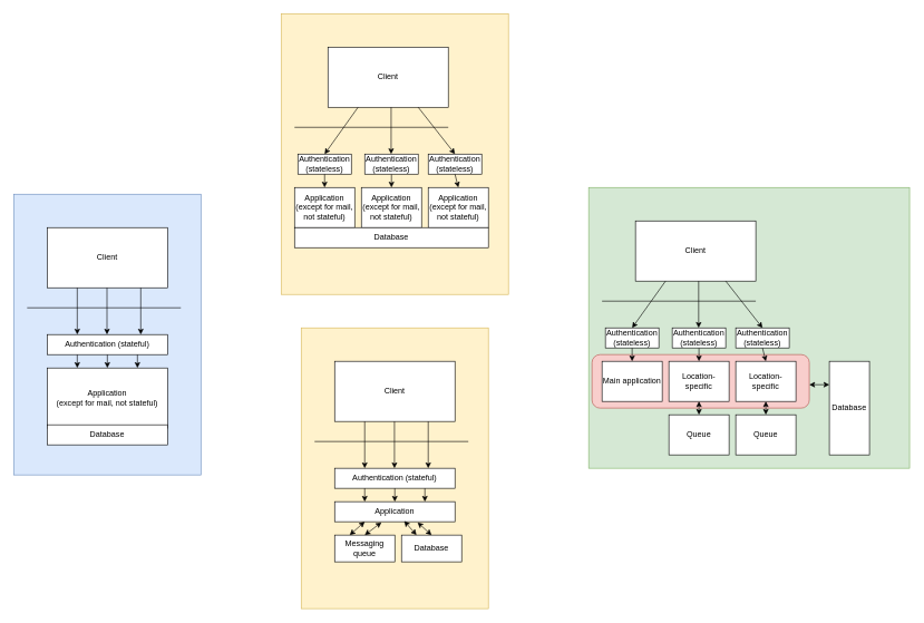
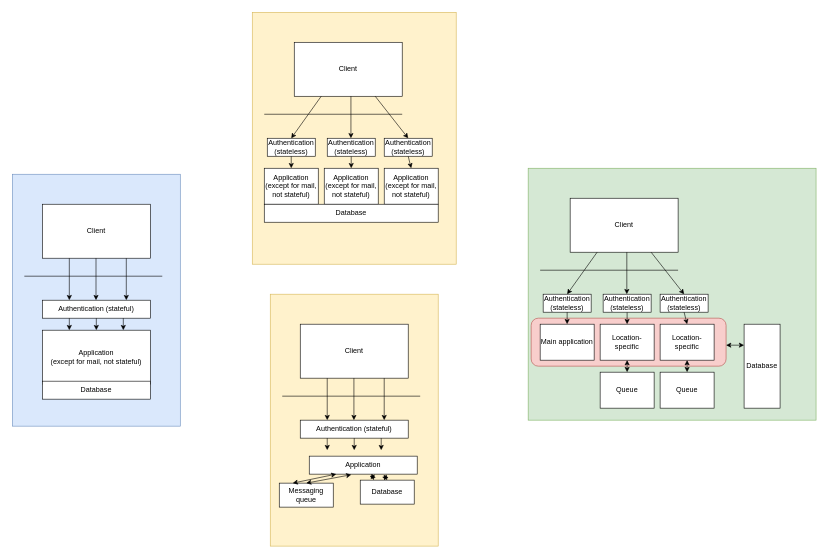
  <mxCell id="0" />
  <mxCell id="1" parent="0" />
  <mxCell id="2" value="" style="rounded=0;whiteSpace=wrap;html=1;fillColor=#fff2cc;strokeColor=#d6b656;" vertex="1" parent="1"><mxGeometry x="420" y="20" width="340" height="420" as="geometry" /></mxCell>
  <mxCell id="3" value="Authentication (stateless)" style="rounded=0;whiteSpace=wrap;html=1;" vertex="1" parent="1"><mxGeometry x="445" y="230" width="80" height="30" as="geometry" /></mxCell>
  <mxCell id="4" value="Application&lt;br&gt;(except for mail, not stateful)" style="rounded=0;whiteSpace=wrap;html=1;" vertex="1" parent="1"><mxGeometry x="440" y="280" width="90" height="60" as="geometry" /></mxCell>
  <mxCell id="5" value="" style="endArrow=none;html=1;" edge="1" parent="1"><mxGeometry width="50" height="50" relative="1" as="geometry"><mxPoint x="440" y="190" as="sourcePoint" /><mxPoint x="670" y="190" as="targetPoint" /></mxGeometry></mxCell>
  <mxCell id="6" value="Client" style="rounded=0;whiteSpace=wrap;html=1;" vertex="1" parent="1"><mxGeometry x="490" y="70" width="180" height="90" as="geometry" /></mxCell>
  <mxCell id="7" value="" style="endArrow=classic;html=1;exitX=0.25;exitY=1;exitDx=0;exitDy=0;" edge="1" parent="1" source="6"><mxGeometry width="50" height="50" relative="1" as="geometry"><mxPoint x="800" y="280" as="sourcePoint" /><mxPoint x="485" y="230" as="targetPoint" /></mxGeometry></mxCell>
  <mxCell id="8" value="" style="endArrow=classic;html=1;exitX=0.25;exitY=1;exitDx=0;exitDy=0;entryX=0.25;entryY=0;entryDx=0;entryDy=0;" edge="1" parent="1"><mxGeometry width="50" height="50" relative="1" as="geometry"><mxPoint x="584.5" y="160" as="sourcePoint" /><mxPoint x="584.5" y="230" as="targetPoint" /></mxGeometry></mxCell>
  <mxCell id="9" value="" style="endArrow=classic;html=1;exitX=0.75;exitY=1;exitDx=0;exitDy=0;entryX=0.5;entryY=0;entryDx=0;entryDy=0;" edge="1" parent="1" source="6" target="28"><mxGeometry width="50" height="50" relative="1" as="geometry"><mxPoint x="670" y="160" as="sourcePoint" /><mxPoint x="670" y="230" as="targetPoint" /></mxGeometry></mxCell>
  <mxCell id="10" value="" style="endArrow=classic;html=1;entryX=0.5;entryY=0;entryDx=0;entryDy=0;exitX=0.5;exitY=1;exitDx=0;exitDy=0;" edge="1" parent="1" target="4" source="3"><mxGeometry width="50" height="50" relative="1" as="geometry"><mxPoint x="515" y="260" as="sourcePoint" /><mxPoint x="560" y="210" as="targetPoint" /></mxGeometry></mxCell>
  <mxCell id="11" value="" style="endArrow=classic;html=1;exitX=0.5;exitY=1;exitDx=0;exitDy=0;entryX=0.5;entryY=0;entryDx=0;entryDy=0;" edge="1" parent="1" source="26" target="27"><mxGeometry width="50" height="50" relative="1" as="geometry"><mxPoint x="620" y="170" as="sourcePoint" /><mxPoint x="605" y="280" as="targetPoint" /></mxGeometry></mxCell>
  <mxCell id="12" value="" style="group" vertex="1" connectable="0" parent="1"><mxGeometry x="20" y="290" width="280" height="420" as="geometry" /></mxCell>
  <mxCell id="13" value="" style="rounded=0;whiteSpace=wrap;html=1;fillColor=#dae8fc;strokeColor=#6c8ebf;" vertex="1" parent="12"><mxGeometry width="280" height="420" as="geometry" /></mxCell>
  <mxCell id="14" value="Authentication (stateful)" style="rounded=0;whiteSpace=wrap;html=1;" vertex="1" parent="12"><mxGeometry x="50" y="210" width="180" height="30" as="geometry" /></mxCell>
  <mxCell id="15" value="Application&lt;br&gt;(except for mail, not stateful)" style="rounded=0;whiteSpace=wrap;html=1;" vertex="1" parent="12"><mxGeometry x="50" y="260" width="180" height="90" as="geometry" /></mxCell>
  <mxCell id="16" value="" style="endArrow=none;html=1;" edge="1" parent="12"><mxGeometry width="50" height="50" relative="1" as="geometry"><mxPoint x="20" y="170" as="sourcePoint" /><mxPoint x="250" y="170" as="targetPoint" /></mxGeometry></mxCell>
  <mxCell id="17" value="Client" style="rounded=0;whiteSpace=wrap;html=1;" vertex="1" parent="12"><mxGeometry x="50" y="50" width="180" height="90" as="geometry" /></mxCell>
  <mxCell id="18" value="" style="endArrow=classic;html=1;exitX=0.25;exitY=1;exitDx=0;exitDy=0;entryX=0.25;entryY=0;entryDx=0;entryDy=0;" edge="1" parent="12" source="17" target="14"><mxGeometry width="50" height="50" relative="1" as="geometry"><mxPoint x="380" y="260" as="sourcePoint" /><mxPoint x="430" y="210" as="targetPoint" /></mxGeometry></mxCell>
  <mxCell id="19" value="" style="endArrow=classic;html=1;exitX=0.25;exitY=1;exitDx=0;exitDy=0;entryX=0.25;entryY=0;entryDx=0;entryDy=0;" edge="1" parent="12"><mxGeometry width="50" height="50" relative="1" as="geometry"><mxPoint x="139.5" y="140" as="sourcePoint" /><mxPoint x="139.5" y="210" as="targetPoint" /></mxGeometry></mxCell>
  <mxCell id="20" value="" style="endArrow=classic;html=1;exitX=0.25;exitY=1;exitDx=0;exitDy=0;entryX=0.25;entryY=0;entryDx=0;entryDy=0;" edge="1" parent="12"><mxGeometry width="50" height="50" relative="1" as="geometry"><mxPoint x="190" y="140" as="sourcePoint" /><mxPoint x="190" y="210" as="targetPoint" /></mxGeometry></mxCell>
  <mxCell id="21" value="" style="endArrow=classic;html=1;entryX=0.25;entryY=0;entryDx=0;entryDy=0;" edge="1" parent="12" target="15"><mxGeometry width="50" height="50" relative="1" as="geometry"><mxPoint x="95" y="240" as="sourcePoint" /><mxPoint x="140" y="190" as="targetPoint" /></mxGeometry></mxCell>
  <mxCell id="22" value="" style="endArrow=classic;html=1;entryX=0.5;entryY=0;entryDx=0;entryDy=0;exitX=0.5;exitY=1;exitDx=0;exitDy=0;" edge="1" parent="12" source="14" target="15"><mxGeometry width="50" height="50" relative="1" as="geometry"><mxPoint x="105" y="250" as="sourcePoint" /><mxPoint x="105" y="270" as="targetPoint" /></mxGeometry></mxCell>
  <mxCell id="23" value="" style="endArrow=classic;html=1;exitX=0.75;exitY=1;exitDx=0;exitDy=0;" edge="1" parent="12" source="14"><mxGeometry width="50" height="50" relative="1" as="geometry"><mxPoint x="200" y="150" as="sourcePoint" /><mxPoint x="185" y="260" as="targetPoint" /></mxGeometry></mxCell>
  <mxCell id="24" value="Database" style="rounded=0;whiteSpace=wrap;html=1;" vertex="1" parent="12"><mxGeometry x="50" y="345" width="180" height="30" as="geometry" /></mxCell>
  <mxCell id="25" value="Application&lt;br&gt;(except for mail, not stateful)" style="rounded=0;whiteSpace=wrap;html=1;" vertex="1" parent="1"><mxGeometry x="640" y="280" width="90" height="60" as="geometry" /></mxCell>
  <mxCell id="26" value="Authentication (stateless)" style="rounded=0;whiteSpace=wrap;html=1;" vertex="1" parent="1"><mxGeometry x="545" y="230" width="80" height="30" as="geometry" /></mxCell>
  <mxCell id="27" value="Application&lt;br&gt;(except for mail, not stateful)" style="rounded=0;whiteSpace=wrap;html=1;" vertex="1" parent="1"><mxGeometry x="540" y="280" width="90" height="60" as="geometry" /></mxCell>
  <mxCell id="28" value="Authentication (stateless)" style="rounded=0;whiteSpace=wrap;html=1;" vertex="1" parent="1"><mxGeometry x="640" y="230" width="80" height="30" as="geometry" /></mxCell>
  <mxCell id="29" value="" style="endArrow=classic;html=1;entryX=0.5;entryY=0;entryDx=0;entryDy=0;exitX=0.5;exitY=1;exitDx=0;exitDy=0;" edge="1" parent="1" source="28" target="25"><mxGeometry width="50" height="50" relative="1" as="geometry"><mxPoint x="551" y="268" as="sourcePoint" /><mxPoint x="551" y="288" as="targetPoint" /></mxGeometry></mxCell>
  <mxCell id="30" value="" style="rounded=0;whiteSpace=wrap;html=1;fillColor=#d5e8d4;strokeColor=#82b366;" vertex="1" parent="1"><mxGeometry x="880" y="280" width="480" height="420" as="geometry" /></mxCell>
  <mxCell id="31" value="Authentication (stateless)" style="rounded=0;whiteSpace=wrap;html=1;" vertex="1" parent="1"><mxGeometry x="905" y="490" width="80" height="30" as="geometry" /></mxCell>
  <mxCell id="32" value="" style="rounded=1;whiteSpace=wrap;html=1;fillColor=#f8cecc;strokeColor=#b85450;" vertex="1" parent="1"><mxGeometry x="885" y="530" width="325" height="80" as="geometry" /></mxCell>
  <mxCell id="33" value="Main application" style="rounded=0;whiteSpace=wrap;html=1;" vertex="1" parent="1"><mxGeometry x="900" y="540" width="90" height="60" as="geometry" /></mxCell>
  <mxCell id="34" value="" style="endArrow=none;html=1;" edge="1" parent="1"><mxGeometry width="50" height="50" relative="1" as="geometry"><mxPoint x="900" y="450" as="sourcePoint" /><mxPoint x="1130" y="450" as="targetPoint" /></mxGeometry></mxCell>
  <mxCell id="35" value="Client" style="rounded=0;whiteSpace=wrap;html=1;" vertex="1" parent="1"><mxGeometry x="950" y="330" width="180" height="90" as="geometry" /></mxCell>
  <mxCell id="36" value="" style="endArrow=classic;html=1;exitX=0.25;exitY=1;exitDx=0;exitDy=0;" edge="1" parent="1" source="35"><mxGeometry width="50" height="50" relative="1" as="geometry"><mxPoint x="1260" y="540" as="sourcePoint" /><mxPoint x="945" y="490" as="targetPoint" /></mxGeometry></mxCell>
  <mxCell id="37" value="" style="endArrow=classic;html=1;exitX=0.25;exitY=1;exitDx=0;exitDy=0;entryX=0.25;entryY=0;entryDx=0;entryDy=0;" edge="1" parent="1"><mxGeometry width="50" height="50" relative="1" as="geometry"><mxPoint x="1044.5" y="420" as="sourcePoint" /><mxPoint x="1044.5" y="490" as="targetPoint" /></mxGeometry></mxCell>
  <mxCell id="38" value="" style="endArrow=classic;html=1;exitX=0.75;exitY=1;exitDx=0;exitDy=0;entryX=0.5;entryY=0;entryDx=0;entryDy=0;" edge="1" parent="1" source="35" target="44"><mxGeometry width="50" height="50" relative="1" as="geometry"><mxPoint x="1130" y="420" as="sourcePoint" /><mxPoint x="1130" y="490" as="targetPoint" /></mxGeometry></mxCell>
  <mxCell id="39" value="" style="endArrow=classic;html=1;entryX=0.5;entryY=0;entryDx=0;entryDy=0;exitX=0.5;exitY=1;exitDx=0;exitDy=0;" edge="1" parent="1" source="31" target="33"><mxGeometry width="50" height="50" relative="1" as="geometry"><mxPoint x="975" y="520" as="sourcePoint" /><mxPoint x="1020" y="470" as="targetPoint" /></mxGeometry></mxCell>
  <mxCell id="40" value="" style="endArrow=classic;html=1;exitX=0.5;exitY=1;exitDx=0;exitDy=0;entryX=0.5;entryY=0;entryDx=0;entryDy=0;" edge="1" parent="1" source="42" target="43"><mxGeometry width="50" height="50" relative="1" as="geometry"><mxPoint x="1080" y="430" as="sourcePoint" /><mxPoint x="1065" y="540" as="targetPoint" /></mxGeometry></mxCell>
  <mxCell id="41" value="Location-specific" style="rounded=0;whiteSpace=wrap;html=1;" vertex="1" parent="1"><mxGeometry x="1100" y="540" width="90" height="60" as="geometry" /></mxCell>
  <mxCell id="42" value="Authentication (stateless)" style="rounded=0;whiteSpace=wrap;html=1;" vertex="1" parent="1"><mxGeometry x="1005" y="490" width="80" height="30" as="geometry" /></mxCell>
  <mxCell id="43" value="Location-specific" style="rounded=0;whiteSpace=wrap;html=1;" vertex="1" parent="1"><mxGeometry x="1000" y="540" width="90" height="60" as="geometry" /></mxCell>
  <mxCell id="44" value="Authentication (stateless)" style="rounded=0;whiteSpace=wrap;html=1;" vertex="1" parent="1"><mxGeometry x="1100" y="490" width="80" height="30" as="geometry" /></mxCell>
  <mxCell id="45" value="" style="endArrow=classic;html=1;entryX=0.5;entryY=0;entryDx=0;entryDy=0;exitX=0.5;exitY=1;exitDx=0;exitDy=0;" edge="1" parent="1" source="44" target="41"><mxGeometry width="50" height="50" relative="1" as="geometry"><mxPoint x="1011" y="528" as="sourcePoint" /><mxPoint x="1011" y="548" as="targetPoint" /></mxGeometry></mxCell>
  <mxCell id="46" value="Database" style="rounded=0;whiteSpace=wrap;html=1;" vertex="1" parent="1"><mxGeometry x="440" y="340" width="290" height="30" as="geometry" /></mxCell>
  <mxCell id="47" value="Database" style="rounded=0;whiteSpace=wrap;html=1;" vertex="1" parent="1"><mxGeometry x="1240" y="540" width="60" height="140" as="geometry" /></mxCell>
  <mxCell id="48" value="" style="group" vertex="1" connectable="0" parent="1"><mxGeometry x="450" y="490" width="280" height="420" as="geometry" /></mxCell>
  <mxCell id="49" value="" style="rounded=0;whiteSpace=wrap;html=1;fillColor=#fff2cc;strokeColor=#d6b656;" vertex="1" parent="48"><mxGeometry width="280" height="420" as="geometry" /></mxCell>
  <mxCell id="50" value="Authentication (stateful)" style="rounded=0;whiteSpace=wrap;html=1;" vertex="1" parent="48"><mxGeometry x="50" y="210" width="180" height="30" as="geometry" /></mxCell>
  <mxCell id="51" value="" style="endArrow=none;html=1;" edge="1" parent="48"><mxGeometry width="50" height="50" relative="1" as="geometry"><mxPoint x="20" y="170" as="sourcePoint" /><mxPoint x="250" y="170" as="targetPoint" /></mxGeometry></mxCell>
  <mxCell id="52" value="Client" style="rounded=0;whiteSpace=wrap;html=1;" vertex="1" parent="48"><mxGeometry x="50" y="50" width="180" height="90" as="geometry" /></mxCell>
  <mxCell id="53" value="" style="endArrow=classic;html=1;exitX=0.25;exitY=1;exitDx=0;exitDy=0;entryX=0.25;entryY=0;entryDx=0;entryDy=0;" edge="1" parent="48" source="52" target="50"><mxGeometry width="50" height="50" relative="1" as="geometry"><mxPoint x="380" y="260" as="sourcePoint" /><mxPoint x="430" y="210" as="targetPoint" /></mxGeometry></mxCell>
  <mxCell id="54" value="" style="endArrow=classic;html=1;exitX=0.25;exitY=1;exitDx=0;exitDy=0;entryX=0.25;entryY=0;entryDx=0;entryDy=0;" edge="1" parent="48"><mxGeometry width="50" height="50" relative="1" as="geometry"><mxPoint x="139.5" y="140" as="sourcePoint" /><mxPoint x="139.5" y="210" as="targetPoint" /></mxGeometry></mxCell>
  <mxCell id="55" value="" style="endArrow=classic;html=1;exitX=0.25;exitY=1;exitDx=0;exitDy=0;entryX=0.25;entryY=0;entryDx=0;entryDy=0;" edge="1" parent="48"><mxGeometry width="50" height="50" relative="1" as="geometry"><mxPoint x="190" y="140" as="sourcePoint" /><mxPoint x="190" y="210" as="targetPoint" /></mxGeometry></mxCell>
  <mxCell id="56" value="" style="endArrow=classic;html=1;entryX=0.25;entryY=0;entryDx=0;entryDy=0;" edge="1" parent="48"><mxGeometry width="50" height="50" relative="1" as="geometry"><mxPoint x="95" y="240" as="sourcePoint" /><mxPoint x="95" y="260" as="targetPoint" /></mxGeometry></mxCell>
  <mxCell id="57" value="" style="endArrow=classic;html=1;entryX=0.5;entryY=0;entryDx=0;entryDy=0;exitX=0.5;exitY=1;exitDx=0;exitDy=0;" edge="1" parent="48" source="50"><mxGeometry width="50" height="50" relative="1" as="geometry"><mxPoint x="105" y="250" as="sourcePoint" /><mxPoint x="140" y="260" as="targetPoint" /></mxGeometry></mxCell>
  <mxCell id="58" value="" style="endArrow=classic;html=1;exitX=0.75;exitY=1;exitDx=0;exitDy=0;" edge="1" parent="48" source="50"><mxGeometry width="50" height="50" relative="1" as="geometry"><mxPoint x="200" y="150" as="sourcePoint" /><mxPoint x="185" y="260" as="targetPoint" /></mxGeometry></mxCell>
- <mxCell id="59" value="Application" style="rounded=0;whiteSpace=wrap;html=1;" vertex="1" parent="48"><mxGeometry x="50" y="260" width="180" height="30" as="geometry" /></mxCell>
- <mxCell id="60" value="Messaging queue" style="rounded=0;whiteSpace=wrap;html=1;" vertex="1" parent="48"><mxGeometry x="50" y="310" width="90" height="40" as="geometry" /></mxCell>
+ <mxCell id="59" value="Application" style="rounded=0;whiteSpace=wrap;html=1;" vertex="1" parent="48"><mxGeometry x="65" y="270" width="180" height="30" as="geometry" /></mxCell>
+ <mxCell id="60" value="Messaging queue" style="rounded=0;whiteSpace=wrap;html=1;" vertex="1" parent="48"><mxGeometry x="15" y="315" width="90" height="40" as="geometry" /></mxCell>
  <mxCell id="61" value="" style="endArrow=classic;startArrow=classic;html=1;exitX=0.25;exitY=0;exitDx=0;exitDy=0;entryX=0.25;entryY=1;entryDx=0;entryDy=0;" edge="1" parent="48" source="60" target="59"><mxGeometry width="50" height="50" relative="1" as="geometry"><mxPoint x="150" y="320" as="sourcePoint" /><mxPoint x="150" y="300" as="targetPoint" /></mxGeometry></mxCell>
  <mxCell id="62" value="" style="endArrow=classic;startArrow=classic;html=1;entryX=0.389;entryY=1.033;entryDx=0;entryDy=0;exitX=0.5;exitY=0;exitDx=0;exitDy=0;entryPerimeter=0;" edge="1" parent="48" source="60" target="59"><mxGeometry width="50" height="50" relative="1" as="geometry"><mxPoint x="185" y="310" as="sourcePoint" /><mxPoint x="160" y="50" as="targetPoint" /></mxGeometry></mxCell>
  <mxCell id="63" value="Database" style="rounded=0;whiteSpace=wrap;html=1;" vertex="1" parent="48"><mxGeometry x="150" y="310" width="90" height="40" as="geometry" /></mxCell>
  <mxCell id="64" value="" style="endArrow=classic;startArrow=classic;html=1;exitX=0.25;exitY=0;exitDx=0;exitDy=0;entryX=0.578;entryY=0.967;entryDx=0;entryDy=0;entryPerimeter=0;" edge="1" parent="48" source="63" target="59"><mxGeometry width="50" height="50" relative="1" as="geometry"><mxPoint x="-200" y="-70" as="sourcePoint" /><mxPoint x="195" y="290" as="targetPoint" /></mxGeometry></mxCell>
  <mxCell id="65" value="" style="endArrow=classic;startArrow=classic;html=1;entryX=0.689;entryY=1.033;entryDx=0;entryDy=0;exitX=0.5;exitY=0;exitDx=0;exitDy=0;entryPerimeter=0;" edge="1" parent="48" source="63" target="59"><mxGeometry width="50" height="50" relative="1" as="geometry"><mxPoint x="-165" y="-80" as="sourcePoint" /><mxPoint x="220.02" y="290.99" as="targetPoint" /></mxGeometry></mxCell>
  <mxCell id="66" value="Queue" style="rounded=0;whiteSpace=wrap;html=1;" vertex="1" parent="1"><mxGeometry x="1000" y="620" width="90" height="60" as="geometry" /></mxCell>
  <mxCell id="67" value="Queue" style="rounded=0;whiteSpace=wrap;html=1;" vertex="1" parent="1"><mxGeometry x="1100" y="620" width="90" height="60" as="geometry" /></mxCell>
  <mxCell id="68" value="" style="endArrow=classic;startArrow=classic;html=1;exitX=0.5;exitY=1;exitDx=0;exitDy=0;entryX=0.5;entryY=0;entryDx=0;entryDy=0;" edge="1" parent="1" source="43" target="66"><mxGeometry width="50" height="50" relative="1" as="geometry"><mxPoint x="632.5" y="810" as="sourcePoint" /><mxPoint x="614.04" y="789.01" as="targetPoint" /></mxGeometry></mxCell>
  <mxCell id="69" value="" style="endArrow=classic;startArrow=classic;html=1;entryX=0.5;entryY=1;entryDx=0;entryDy=0;exitX=0.5;exitY=0;exitDx=0;exitDy=0;" edge="1" parent="1" source="67" target="41"><mxGeometry width="50" height="50" relative="1" as="geometry"><mxPoint x="655" y="810" as="sourcePoint" /><mxPoint x="634.02" y="790.99" as="targetPoint" /></mxGeometry></mxCell>
  <mxCell id="70" value="" style="endArrow=classic;startArrow=classic;html=1;entryX=0;entryY=0.25;entryDx=0;entryDy=0;" edge="1" parent="1" target="47"><mxGeometry width="50" height="50" relative="1" as="geometry"><mxPoint x="1210" y="575" as="sourcePoint" /><mxPoint x="750" y="510" as="targetPoint" /></mxGeometry></mxCell>
